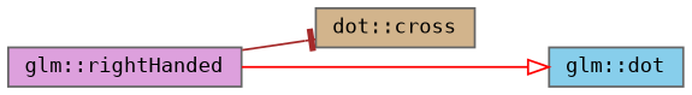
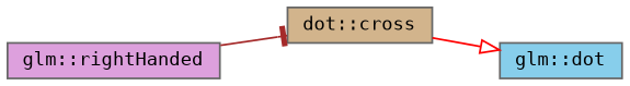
  digraph {
    rankdir=LR
    node [color=grey40 fontname=Terminal fontsize=10 shape=box style=filled]
    edge [fontname=Terminal fontsize=10 labelfontname=Helvetica labelfontsize=10 style=solid]
    n1 [color=gray40 fillcolor=plum fontcolor=black height=0.2 label="glm::rightHanded" width=0.4]
    n2 [fillcolor=tan height=0.2 label="dot::cross" width=0.4]
    n3 [fillcolor=skyblue height=0.2 label="glm::dot" width=0.4]
    n1 -> n2 [arrowhead=tee color=brown]
-   n1 -> n3 [arrowhead=onormal color=red]
+   n2 -> n3 [arrowhead=onormal color=red]
  }
